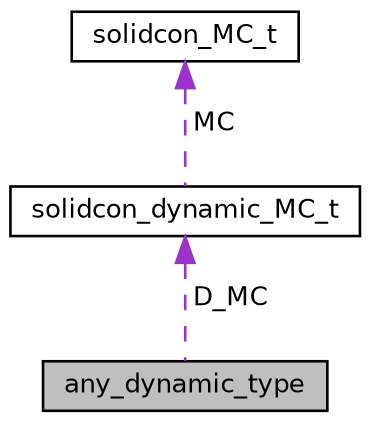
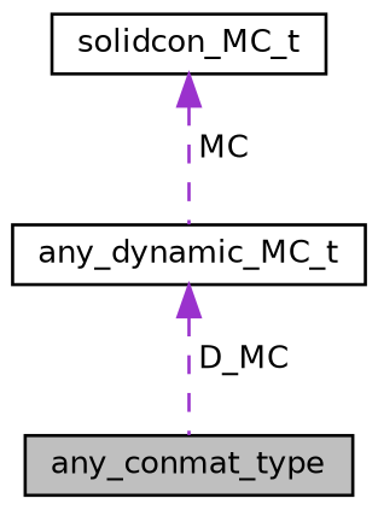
  digraph {
    node [color=black fillcolor=white fontname=Helvetica fontsize=10 shape=record style=filled]
    edge [color=darkorchid3 dir=back fontname=Helvetica fontsize=10 labelfontname=Helvetica labelfontsize=10 style=dashed]
-   n1 [fillcolor=grey75 fontcolor=black height=0.2 label=any_dynamic_type width=0.4]
+   n1 [fillcolor=grey75 fontcolor=black height=0.2 label=any_conmat_type width=0.4]
    n2 [height=0.2 label=solidcon_MC_t width=0.4]
-   n3 [height=0.2 label=solidcon_dynamic_MC_t width=0.4]
+   n3 [height=0.2 label=any_dynamic_MC_t width=0.4]
    n2 -> n3 [label=" MC"]
    n3 -> n1 [label=" D_MC"]
  }
